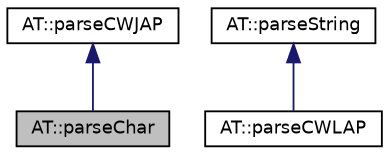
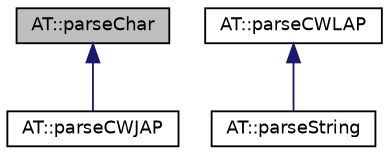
  digraph {
    rankdir=TB
    node [color=black fillcolor=white fontname=Helvetica fontsize=10 shape=record style=filled]
    edge [color=midnightblue dir=back fontname=Helvetica fontsize=10 labelfontname=Helvetica labelfontsize=10 style=solid]
    n1 [fillcolor=grey75 fontcolor=black height=0.2 label="AT::parseChar" width=0.4]
    n2 [height=0.2 label="AT::parseCWJAP" width=0.4]
    n3 [height=0.2 label="AT::parseString" width=0.4]
    n4 [height=0.2 label="AT::parseCWLAP" width=0.4]
-   n2 -> n1
-   n3 -> n4
+   n1 -> n2
+   n4 -> n3
  }
